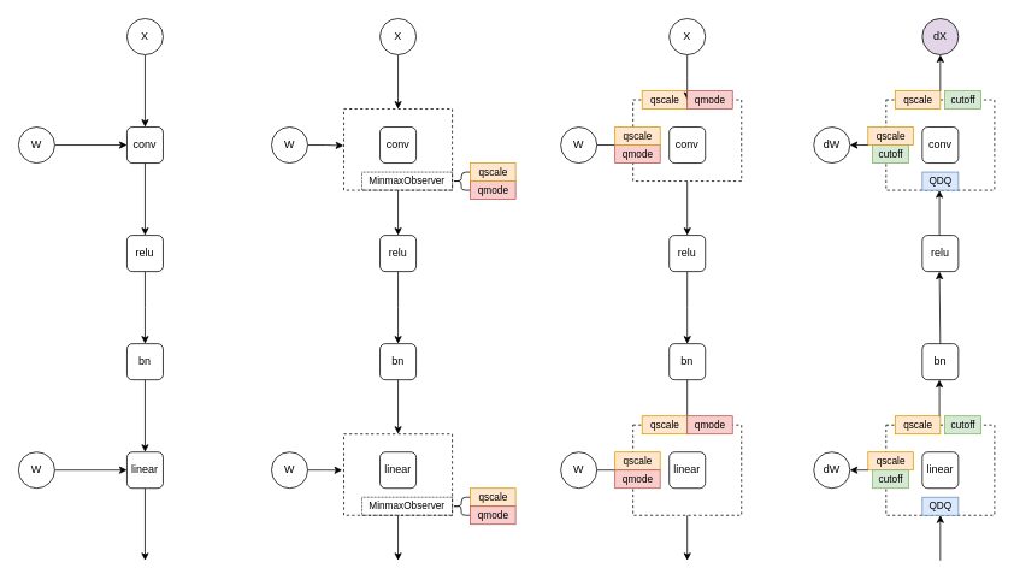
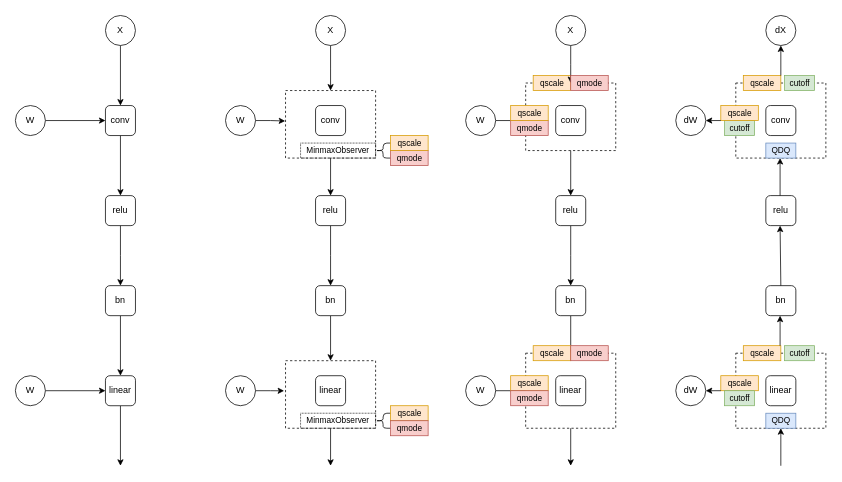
  <mxCell id="0" />
  <mxCell id="1" parent="0" />
  <mxCell id="2" value="" style="rounded=0;whiteSpace=wrap;html=1;shadow=0;glass=0;dashed=1;sketch=0;fontSize=11;" vertex="1" parent="1"><mxGeometry x="700" y="110" width="120" height="90" as="geometry" /></mxCell>
  <mxCell id="3" value="" style="rounded=0;whiteSpace=wrap;html=1;shadow=0;glass=0;dashed=1;sketch=0;fontSize=11;" vertex="1" parent="1"><mxGeometry x="380" y="480" width="120" height="90" as="geometry" /></mxCell>
  <mxCell id="4" value="" style="edgeStyle=orthogonalEdgeStyle;rounded=0;orthogonalLoop=1;jettySize=auto;html=1;fontSize=11;" edge="1" parent="1" source="5" target="25"><mxGeometry relative="1" as="geometry" /></mxCell>
  <mxCell id="5" value="" style="rounded=0;whiteSpace=wrap;html=1;shadow=0;glass=0;dashed=1;sketch=0;fontSize=11;" vertex="1" parent="1"><mxGeometry x="380" y="120" width="120" height="90" as="geometry" /></mxCell>
  <mxCell id="6" value="" style="edgeStyle=orthogonalEdgeStyle;rounded=0;orthogonalLoop=1;jettySize=auto;html=1;" edge="1" parent="1" source="7" target="9"><mxGeometry relative="1" as="geometry" /></mxCell>
  <mxCell id="7" value="X" style="ellipse;whiteSpace=wrap;html=1;aspect=fixed;" vertex="1" parent="1"><mxGeometry x="140" y="20" width="40" height="40" as="geometry" /></mxCell>
  <mxCell id="8" value="" style="edgeStyle=orthogonalEdgeStyle;rounded=0;orthogonalLoop=1;jettySize=auto;html=1;" edge="1" parent="1" source="9" target="11"><mxGeometry relative="1" as="geometry" /></mxCell>
  <mxCell id="9" value="conv" style="whiteSpace=wrap;html=1;rounded=1;" vertex="1" parent="1"><mxGeometry x="140" y="140" width="40" height="40" as="geometry" /></mxCell>
  <mxCell id="10" value="" style="edgeStyle=orthogonalEdgeStyle;rounded=0;orthogonalLoop=1;jettySize=auto;html=1;" edge="1" parent="1" source="11"><mxGeometry relative="1" as="geometry"><mxPoint x="160" y="380" as="targetPoint" /></mxGeometry></mxCell>
  <mxCell id="11" value="relu" style="whiteSpace=wrap;html=1;rounded=1;" vertex="1" parent="1"><mxGeometry x="140" y="260" width="40" height="40" as="geometry" /></mxCell>
  <mxCell id="12" value="" style="edgeStyle=orthogonalEdgeStyle;rounded=0;orthogonalLoop=1;jettySize=auto;html=1;" edge="1" parent="1"><mxGeometry relative="1" as="geometry"><mxPoint x="160" y="420" as="sourcePoint" /><mxPoint x="160" y="500" as="targetPoint" /></mxGeometry></mxCell>
  <mxCell id="13" value="bn" style="whiteSpace=wrap;html=1;rounded=1;" vertex="1" parent="1"><mxGeometry x="140" y="380" width="40" height="40" as="geometry" /></mxCell>
  <mxCell id="14" style="edgeStyle=orthogonalEdgeStyle;rounded=0;orthogonalLoop=1;jettySize=auto;html=1;" edge="1" parent="1"><mxGeometry relative="1" as="geometry"><mxPoint x="160" y="620" as="targetPoint" /><mxPoint x="160" y="540" as="sourcePoint" /></mxGeometry></mxCell>
  <mxCell id="15" value="linear" style="whiteSpace=wrap;html=1;rounded=1;" vertex="1" parent="1"><mxGeometry x="140" y="500" width="40" height="40" as="geometry" /></mxCell>
  <mxCell id="16" value="" style="edgeStyle=orthogonalEdgeStyle;rounded=0;orthogonalLoop=1;jettySize=auto;html=1;" edge="1" parent="1" source="17" target="9"><mxGeometry relative="1" as="geometry" /></mxCell>
  <mxCell id="17" value="W" style="ellipse;whiteSpace=wrap;html=1;aspect=fixed;" vertex="1" parent="1"><mxGeometry x="20" y="140" width="40" height="40" as="geometry" /></mxCell>
  <mxCell id="18" value="" style="edgeStyle=orthogonalEdgeStyle;rounded=0;orthogonalLoop=1;jettySize=auto;html=1;" edge="1" parent="1" source="19" target="15"><mxGeometry relative="1" as="geometry" /></mxCell>
  <mxCell id="19" value="W" style="ellipse;whiteSpace=wrap;html=1;aspect=fixed;" vertex="1" parent="1"><mxGeometry x="20" y="500" width="40" height="40" as="geometry" /></mxCell>
  <mxCell id="20" value="&lt;font style=&quot;font-size: 11px&quot;&gt;MinmaxObserver&lt;/font&gt;" style="text;html=1;strokeColor=default;fillColor=none;align=center;verticalAlign=middle;whiteSpace=wrap;rounded=0;shadow=0;glass=1;sketch=0;dashed=1;dashPattern=1 1;" vertex="1" parent="1"><mxGeometry x="400" y="190" width="100" height="20" as="geometry" /></mxCell>
  <mxCell id="21" value="" style="edgeStyle=orthogonalEdgeStyle;rounded=0;orthogonalLoop=1;jettySize=auto;html=1;fontSize=11;" edge="1" parent="1" source="22"><mxGeometry relative="1" as="geometry"><mxPoint x="440" y="120" as="targetPoint" /></mxGeometry></mxCell>
  <mxCell id="22" value="X" style="ellipse;whiteSpace=wrap;html=1;aspect=fixed;" vertex="1" parent="1"><mxGeometry x="420" y="20" width="40" height="40" as="geometry" /></mxCell>
  <mxCell id="23" value="conv" style="whiteSpace=wrap;html=1;rounded=1;" vertex="1" parent="1"><mxGeometry x="420" y="140" width="40" height="40" as="geometry" /></mxCell>
  <mxCell id="24" value="" style="edgeStyle=orthogonalEdgeStyle;rounded=0;orthogonalLoop=1;jettySize=auto;html=1;" edge="1" parent="1" source="25"><mxGeometry relative="1" as="geometry"><mxPoint x="440" y="380" as="targetPoint" /></mxGeometry></mxCell>
  <mxCell id="25" value="relu" style="whiteSpace=wrap;html=1;rounded=1;" vertex="1" parent="1"><mxGeometry x="420" y="260" width="40" height="40" as="geometry" /></mxCell>
  <mxCell id="26" value="" style="edgeStyle=orthogonalEdgeStyle;rounded=0;orthogonalLoop=1;jettySize=auto;html=1;" edge="1" parent="1"><mxGeometry relative="1" as="geometry"><mxPoint x="440" y="420" as="sourcePoint" /><mxPoint x="440" y="480" as="targetPoint" /></mxGeometry></mxCell>
  <mxCell id="27" value="bn" style="whiteSpace=wrap;html=1;rounded=1;" vertex="1" parent="1"><mxGeometry x="420" y="380" width="40" height="40" as="geometry" /></mxCell>
  <mxCell id="28" style="edgeStyle=orthogonalEdgeStyle;rounded=0;orthogonalLoop=1;jettySize=auto;html=1;" edge="1" parent="1"><mxGeometry relative="1" as="geometry"><mxPoint x="440" y="620" as="targetPoint" /><mxPoint x="440" y="570" as="sourcePoint" /></mxGeometry></mxCell>
  <mxCell id="29" value="linear" style="whiteSpace=wrap;html=1;rounded=1;" vertex="1" parent="1"><mxGeometry x="420" y="500" width="40" height="40" as="geometry" /></mxCell>
  <mxCell id="30" style="edgeStyle=orthogonalEdgeStyle;rounded=0;orthogonalLoop=1;jettySize=auto;html=1;entryX=-0.004;entryY=0.451;entryDx=0;entryDy=0;entryPerimeter=0;fontSize=11;" edge="1" parent="1" source="31" target="5"><mxGeometry relative="1" as="geometry" /></mxCell>
  <mxCell id="31" value="W" style="ellipse;whiteSpace=wrap;html=1;aspect=fixed;" vertex="1" parent="1"><mxGeometry x="300" y="140" width="40" height="40" as="geometry" /></mxCell>
  <mxCell id="32" style="edgeStyle=orthogonalEdgeStyle;rounded=0;orthogonalLoop=1;jettySize=auto;html=1;entryX=-0.016;entryY=0.446;entryDx=0;entryDy=0;entryPerimeter=0;fontSize=11;" edge="1" parent="1" source="33" target="3"><mxGeometry relative="1" as="geometry" /></mxCell>
  <mxCell id="33" value="W" style="ellipse;whiteSpace=wrap;html=1;aspect=fixed;" vertex="1" parent="1"><mxGeometry x="300" y="500" width="40" height="40" as="geometry" /></mxCell>
  <mxCell id="34" value="&lt;font style=&quot;font-size: 11px&quot;&gt;MinmaxObserver&lt;/font&gt;" style="text;html=1;strokeColor=default;fillColor=none;align=center;verticalAlign=middle;whiteSpace=wrap;rounded=0;shadow=0;glass=1;dashed=1;sketch=0;dashPattern=1 1;" vertex="1" parent="1"><mxGeometry x="400" y="550" width="100" height="20" as="geometry" /></mxCell>
  <mxCell id="35" value="" style="shape=curlyBracket;whiteSpace=wrap;html=1;rounded=1;shadow=0;glass=0;sketch=0;fontSize=11;strokeColor=default;" vertex="1" parent="1"><mxGeometry x="500" y="190" width="20" height="20" as="geometry" /></mxCell>
  <mxCell id="36" value="qscale" style="text;html=1;align=center;verticalAlign=middle;resizable=0;points=[];autosize=1;strokeColor=#d79b00;fillColor=#ffe6cc;fontSize=11;" vertex="1" parent="1"><mxGeometry x="710" y="100" width="50" height="20" as="geometry" /></mxCell>
  <mxCell id="37" value="qmode" style="text;html=1;align=center;verticalAlign=middle;resizable=0;points=[];autosize=1;strokeColor=#b85450;fillColor=#f8cecc;fontSize=11;" vertex="1" parent="1"><mxGeometry x="520" y="200" width="50" height="20" as="geometry" /></mxCell>
  <mxCell id="38" value="" style="shape=curlyBracket;whiteSpace=wrap;html=1;rounded=1;shadow=0;glass=0;sketch=0;fontSize=11;strokeColor=default;" vertex="1" parent="1"><mxGeometry x="500" y="550" width="20" height="20" as="geometry" /></mxCell>
  <mxCell id="39" value="qscale" style="text;html=1;align=center;verticalAlign=middle;resizable=0;points=[];autosize=1;strokeColor=#d79b00;fillColor=#ffe6cc;fontSize=11;" vertex="1" parent="1"><mxGeometry x="520" y="540" width="50" height="20" as="geometry" /></mxCell>
  <mxCell id="40" value="qmode" style="text;html=1;align=center;verticalAlign=middle;resizable=0;points=[];autosize=1;strokeColor=#b85450;fillColor=#f8cecc;fontSize=11;" vertex="1" parent="1"><mxGeometry x="520" y="560" width="50" height="20" as="geometry" /></mxCell>
  <mxCell id="41" value="" style="rounded=0;whiteSpace=wrap;html=1;shadow=0;glass=0;dashed=1;sketch=0;fontSize=11;" vertex="1" parent="1"><mxGeometry x="700" y="470" width="120" height="100" as="geometry" /></mxCell>
  <mxCell id="42" value="" style="edgeStyle=orthogonalEdgeStyle;rounded=0;orthogonalLoop=1;jettySize=auto;html=1;fontSize=11;" edge="1" parent="1" source="2" target="47"><mxGeometry relative="1" as="geometry" /></mxCell>
  <mxCell id="43" value="" style="edgeStyle=orthogonalEdgeStyle;rounded=0;orthogonalLoop=1;jettySize=auto;html=1;fontSize=11;" edge="1" parent="1" source="44"><mxGeometry relative="1" as="geometry"><mxPoint x="760" y="110" as="targetPoint" /></mxGeometry></mxCell>
  <mxCell id="44" value="X" style="ellipse;whiteSpace=wrap;html=1;aspect=fixed;" vertex="1" parent="1"><mxGeometry x="740" y="20" width="40" height="40" as="geometry" /></mxCell>
  <mxCell id="45" value="conv" style="whiteSpace=wrap;html=1;rounded=1;" vertex="1" parent="1"><mxGeometry x="740" y="140" width="40" height="40" as="geometry" /></mxCell>
  <mxCell id="46" value="" style="edgeStyle=orthogonalEdgeStyle;rounded=0;orthogonalLoop=1;jettySize=auto;html=1;" edge="1" parent="1" source="47"><mxGeometry relative="1" as="geometry"><mxPoint x="760" y="380" as="targetPoint" /></mxGeometry></mxCell>
  <mxCell id="47" value="relu" style="whiteSpace=wrap;html=1;rounded=1;" vertex="1" parent="1"><mxGeometry x="740" y="260" width="40" height="40" as="geometry" /></mxCell>
  <mxCell id="48" value="" style="edgeStyle=orthogonalEdgeStyle;rounded=0;orthogonalLoop=1;jettySize=auto;html=1;" edge="1" parent="1"><mxGeometry relative="1" as="geometry"><mxPoint x="760" y="420" as="sourcePoint" /><mxPoint x="760" y="470" as="targetPoint" /></mxGeometry></mxCell>
  <mxCell id="49" value="bn" style="whiteSpace=wrap;html=1;rounded=1;" vertex="1" parent="1"><mxGeometry x="740" y="380" width="40" height="40" as="geometry" /></mxCell>
  <mxCell id="50" style="edgeStyle=orthogonalEdgeStyle;rounded=0;orthogonalLoop=1;jettySize=auto;html=1;" edge="1" parent="1"><mxGeometry relative="1" as="geometry"><mxPoint x="760" y="620" as="targetPoint" /><mxPoint x="760" y="570" as="sourcePoint" /></mxGeometry></mxCell>
  <mxCell id="51" value="linear" style="whiteSpace=wrap;html=1;rounded=1;" vertex="1" parent="1"><mxGeometry x="740" y="500" width="40" height="40" as="geometry" /></mxCell>
  <mxCell id="52" style="edgeStyle=orthogonalEdgeStyle;rounded=0;orthogonalLoop=1;jettySize=auto;html=1;entryX=-0.014;entryY=0.563;entryDx=0;entryDy=0;entryPerimeter=0;fontSize=11;" edge="1" parent="1" source="53" target="2"><mxGeometry relative="1" as="geometry" /></mxCell>
  <mxCell id="53" value="W" style="ellipse;whiteSpace=wrap;html=1;aspect=fixed;" vertex="1" parent="1"><mxGeometry x="620" y="140" width="40" height="40" as="geometry" /></mxCell>
  <mxCell id="54" style="edgeStyle=orthogonalEdgeStyle;rounded=0;orthogonalLoop=1;jettySize=auto;html=1;entryX=0;entryY=0.5;entryDx=0;entryDy=0;fontSize=11;" edge="1" parent="1" source="55" target="41"><mxGeometry relative="1" as="geometry" /></mxCell>
  <mxCell id="55" value="W" style="ellipse;whiteSpace=wrap;html=1;aspect=fixed;" vertex="1" parent="1"><mxGeometry x="620" y="500" width="40" height="40" as="geometry" /></mxCell>
  <mxCell id="56" value="qscale" style="text;html=1;align=center;verticalAlign=middle;resizable=0;points=[];autosize=1;strokeColor=#d79b00;fillColor=#ffe6cc;fontSize=11;" vertex="1" parent="1"><mxGeometry x="520" y="180" width="50" height="20" as="geometry" /></mxCell>
  <mxCell id="57" value="qmode" style="text;html=1;align=center;verticalAlign=middle;resizable=0;points=[];autosize=1;strokeColor=#b85450;fillColor=#f8cecc;fontSize=11;" vertex="1" parent="1"><mxGeometry x="680" y="160" width="50" height="20" as="geometry" /></mxCell>
  <mxCell id="58" value="qscale" style="text;html=1;align=center;verticalAlign=middle;resizable=0;points=[];autosize=1;strokeColor=#d79b00;fillColor=#ffe6cc;fontSize=11;" vertex="1" parent="1"><mxGeometry x="710" y="460" width="50" height="20" as="geometry" /></mxCell>
  <mxCell id="59" value="qmode" style="text;html=1;align=center;verticalAlign=middle;resizable=0;points=[];autosize=1;strokeColor=#b85450;fillColor=#f8cecc;fontSize=11;" vertex="1" parent="1"><mxGeometry x="760" y="460" width="50" height="20" as="geometry" /></mxCell>
  <mxCell id="60" value="qmode" style="text;html=1;align=center;verticalAlign=middle;resizable=0;points=[];autosize=1;strokeColor=#b85450;fillColor=#f8cecc;fontSize=11;" vertex="1" parent="1"><mxGeometry x="760" y="100" width="50" height="20" as="geometry" /></mxCell>
  <mxCell id="61" value="qscale" style="text;html=1;align=center;verticalAlign=middle;resizable=0;points=[];autosize=1;strokeColor=#d79b00;fillColor=#ffe6cc;fontSize=11;" vertex="1" parent="1"><mxGeometry x="680" y="140" width="50" height="20" as="geometry" /></mxCell>
  <mxCell id="62" value="qscale" style="text;html=1;align=center;verticalAlign=middle;resizable=0;points=[];autosize=1;strokeColor=#d79b00;fillColor=#ffe6cc;fontSize=11;" vertex="1" parent="1"><mxGeometry x="680" y="500" width="50" height="20" as="geometry" /></mxCell>
  <mxCell id="63" value="qmode" style="text;html=1;align=center;verticalAlign=middle;resizable=0;points=[];autosize=1;strokeColor=#b85450;fillColor=#f8cecc;fontSize=11;" vertex="1" parent="1"><mxGeometry x="680" y="520" width="50" height="20" as="geometry" /></mxCell>
  <mxCell id="64" value="" style="rounded=0;whiteSpace=wrap;html=1;shadow=0;glass=0;dashed=1;sketch=0;fontSize=11;" vertex="1" parent="1"><mxGeometry x="980" y="110" width="120" height="100" as="geometry" /></mxCell>
  <mxCell id="65" value="qscale" style="text;html=1;align=center;verticalAlign=middle;resizable=0;points=[];autosize=1;strokeColor=#d79b00;fillColor=#ffe6cc;fontSize=11;" vertex="1" parent="1"><mxGeometry x="990" y="100" width="50" height="20" as="geometry" /></mxCell>
  <mxCell id="66" value="" style="rounded=0;whiteSpace=wrap;html=1;shadow=0;glass=0;dashed=1;sketch=0;fontSize=11;" vertex="1" parent="1"><mxGeometry x="980" y="470" width="120" height="100" as="geometry" /></mxCell>
- <mxCell id="67" value="dX" style="ellipse;whiteSpace=wrap;html=1;aspect=fixed;fillColor=#e1d5e7;" vertex="1" parent="1"><mxGeometry x="1020" y="20" width="40" height="40" as="geometry" /></mxCell>
+ <mxCell id="67" value="dX" style="ellipse;whiteSpace=wrap;html=1;aspect=fixed;" vertex="1" parent="1"><mxGeometry x="1020" y="20" width="40" height="40" as="geometry" /></mxCell>
  <mxCell id="68" value="conv" style="whiteSpace=wrap;html=1;rounded=1;" vertex="1" parent="1"><mxGeometry x="1020" y="140" width="40" height="40" as="geometry" /></mxCell>
  <mxCell id="69" value="relu" style="whiteSpace=wrap;html=1;rounded=1;" vertex="1" parent="1"><mxGeometry x="1020" y="260" width="40" height="40" as="geometry" /></mxCell>
  <mxCell id="70" value="bn" style="whiteSpace=wrap;html=1;rounded=1;" vertex="1" parent="1"><mxGeometry x="1020" y="380" width="40" height="40" as="geometry" /></mxCell>
  <mxCell id="71" value="linear" style="whiteSpace=wrap;html=1;rounded=1;" vertex="1" parent="1"><mxGeometry x="1020" y="500" width="40" height="40" as="geometry" /></mxCell>
  <mxCell id="72" value="dW" style="ellipse;whiteSpace=wrap;html=1;aspect=fixed;" vertex="1" parent="1"><mxGeometry x="900" y="140" width="40" height="40" as="geometry" /></mxCell>
  <mxCell id="73" value="dW" style="ellipse;whiteSpace=wrap;html=1;aspect=fixed;" vertex="1" parent="1"><mxGeometry x="900" y="500" width="40" height="40" as="geometry" /></mxCell>
  <mxCell id="74" value="cutoff" style="text;html=1;align=center;verticalAlign=middle;resizable=0;points=[];autosize=1;strokeColor=#82b366;fillColor=#d5e8d4;fontSize=11;" vertex="1" parent="1"><mxGeometry x="965" y="160" width="40" height="20" as="geometry" /></mxCell>
  <mxCell id="75" value="qscale" style="text;html=1;align=center;verticalAlign=middle;resizable=0;points=[];autosize=1;strokeColor=#d79b00;fillColor=#ffe6cc;fontSize=11;" vertex="1" parent="1"><mxGeometry x="990" y="460" width="50" height="20" as="geometry" /></mxCell>
  <mxCell id="76" value="cutoff" style="text;html=1;align=center;verticalAlign=middle;resizable=0;points=[];autosize=1;strokeColor=#82b366;fillColor=#d5e8d4;fontSize=11;" vertex="1" parent="1"><mxGeometry x="1045" y="460" width="40" height="20" as="geometry" /></mxCell>
  <mxCell id="77" value="cutoff" style="text;html=1;align=center;verticalAlign=middle;resizable=0;points=[];autosize=1;strokeColor=#82b366;fillColor=#d5e8d4;fontSize=11;" vertex="1" parent="1"><mxGeometry x="1045" y="100" width="40" height="20" as="geometry" /></mxCell>
  <mxCell id="78" value="qscale" style="text;html=1;align=center;verticalAlign=middle;resizable=0;points=[];autosize=1;strokeColor=#d79b00;fillColor=#ffe6cc;fontSize=11;" vertex="1" parent="1"><mxGeometry x="960" y="140" width="50" height="20" as="geometry" /></mxCell>
  <mxCell id="79" value="qscale" style="text;html=1;align=center;verticalAlign=middle;resizable=0;points=[];autosize=1;strokeColor=#d79b00;fillColor=#ffe6cc;fontSize=11;" vertex="1" parent="1"><mxGeometry x="960" y="500" width="50" height="20" as="geometry" /></mxCell>
  <mxCell id="80" value="cutoff" style="text;html=1;align=center;verticalAlign=middle;resizable=0;points=[];autosize=1;strokeColor=#82b366;fillColor=#d5e8d4;fontSize=11;" vertex="1" parent="1"><mxGeometry x="965" y="520" width="40" height="20" as="geometry" /></mxCell>
  <mxCell id="81" value="" style="endArrow=classic;html=1;rounded=0;fontSize=11;entryX=0.5;entryY=1;entryDx=0;entryDy=0;" edge="1" parent="1" target="66"><mxGeometry width="50" height="50" relative="1" as="geometry"><mxPoint x="1040" y="620" as="sourcePoint" /><mxPoint x="1080" y="630" as="targetPoint" /></mxGeometry></mxCell>
  <mxCell id="82" value="QDQ" style="text;html=1;align=center;verticalAlign=middle;resizable=0;points=[];autosize=1;strokeColor=#6c8ebf;fillColor=#dae8fc;fontSize=11;" vertex="1" parent="1"><mxGeometry x="1020" y="550" width="40" height="20" as="geometry" /></mxCell>
  <mxCell id="83" value="QDQ" style="text;html=1;align=center;verticalAlign=middle;resizable=0;points=[];autosize=1;strokeColor=#6c8ebf;fillColor=#dae8fc;fontSize=11;" vertex="1" parent="1"><mxGeometry x="1020" y="190" width="40" height="20" as="geometry" /></mxCell>
  <mxCell id="84" value="" style="endArrow=classic;html=1;rounded=0;fontSize=11;entryX=0.5;entryY=1;entryDx=0;entryDy=0;exitX=0.5;exitY=0;exitDx=0;exitDy=0;" edge="1" parent="1" source="70"><mxGeometry width="50" height="50" relative="1" as="geometry"><mxPoint x="1039" y="350" as="sourcePoint" /><mxPoint x="1039" y="300" as="targetPoint" /></mxGeometry></mxCell>
  <mxCell id="85" value="" style="endArrow=classic;html=1;rounded=0;fontSize=11;entryX=0.5;entryY=1;entryDx=0;entryDy=0;" edge="1" parent="1"><mxGeometry width="50" height="50" relative="1" as="geometry"><mxPoint x="1039" y="260" as="sourcePoint" /><mxPoint x="1039" y="210" as="targetPoint" /></mxGeometry></mxCell>
  <mxCell id="86" value="" style="endArrow=classic;html=1;rounded=0;fontSize=11;entryX=0.5;entryY=1;entryDx=0;entryDy=0;" edge="1" parent="1"><mxGeometry width="50" height="50" relative="1" as="geometry"><mxPoint x="1040" y="100" as="sourcePoint" /><mxPoint x="1040" y="60" as="targetPoint" /></mxGeometry></mxCell>
  <mxCell id="87" value="" style="endArrow=classic;html=1;rounded=0;fontSize=11;entryX=0.5;entryY=1;entryDx=0;entryDy=0;" edge="1" parent="1"><mxGeometry width="50" height="50" relative="1" as="geometry"><mxPoint x="1039" y="460" as="sourcePoint" /><mxPoint x="1039" y="420" as="targetPoint" /></mxGeometry></mxCell>
  <mxCell id="88" value="" style="endArrow=classic;html=1;rounded=0;fontSize=11;entryX=1;entryY=0.5;entryDx=0;entryDy=0;" edge="1" parent="1" target="73"><mxGeometry width="50" height="50" relative="1" as="geometry"><mxPoint x="960" y="520" as="sourcePoint" /><mxPoint x="1049" y="430" as="targetPoint" /></mxGeometry></mxCell>
  <mxCell id="89" value="" style="endArrow=classic;html=1;rounded=0;fontSize=11;entryX=1;entryY=0.5;entryDx=0;entryDy=0;" edge="1" parent="1" target="72"><mxGeometry width="50" height="50" relative="1" as="geometry"><mxPoint x="960" y="160" as="sourcePoint" /><mxPoint x="950" y="530" as="targetPoint" /></mxGeometry></mxCell>
